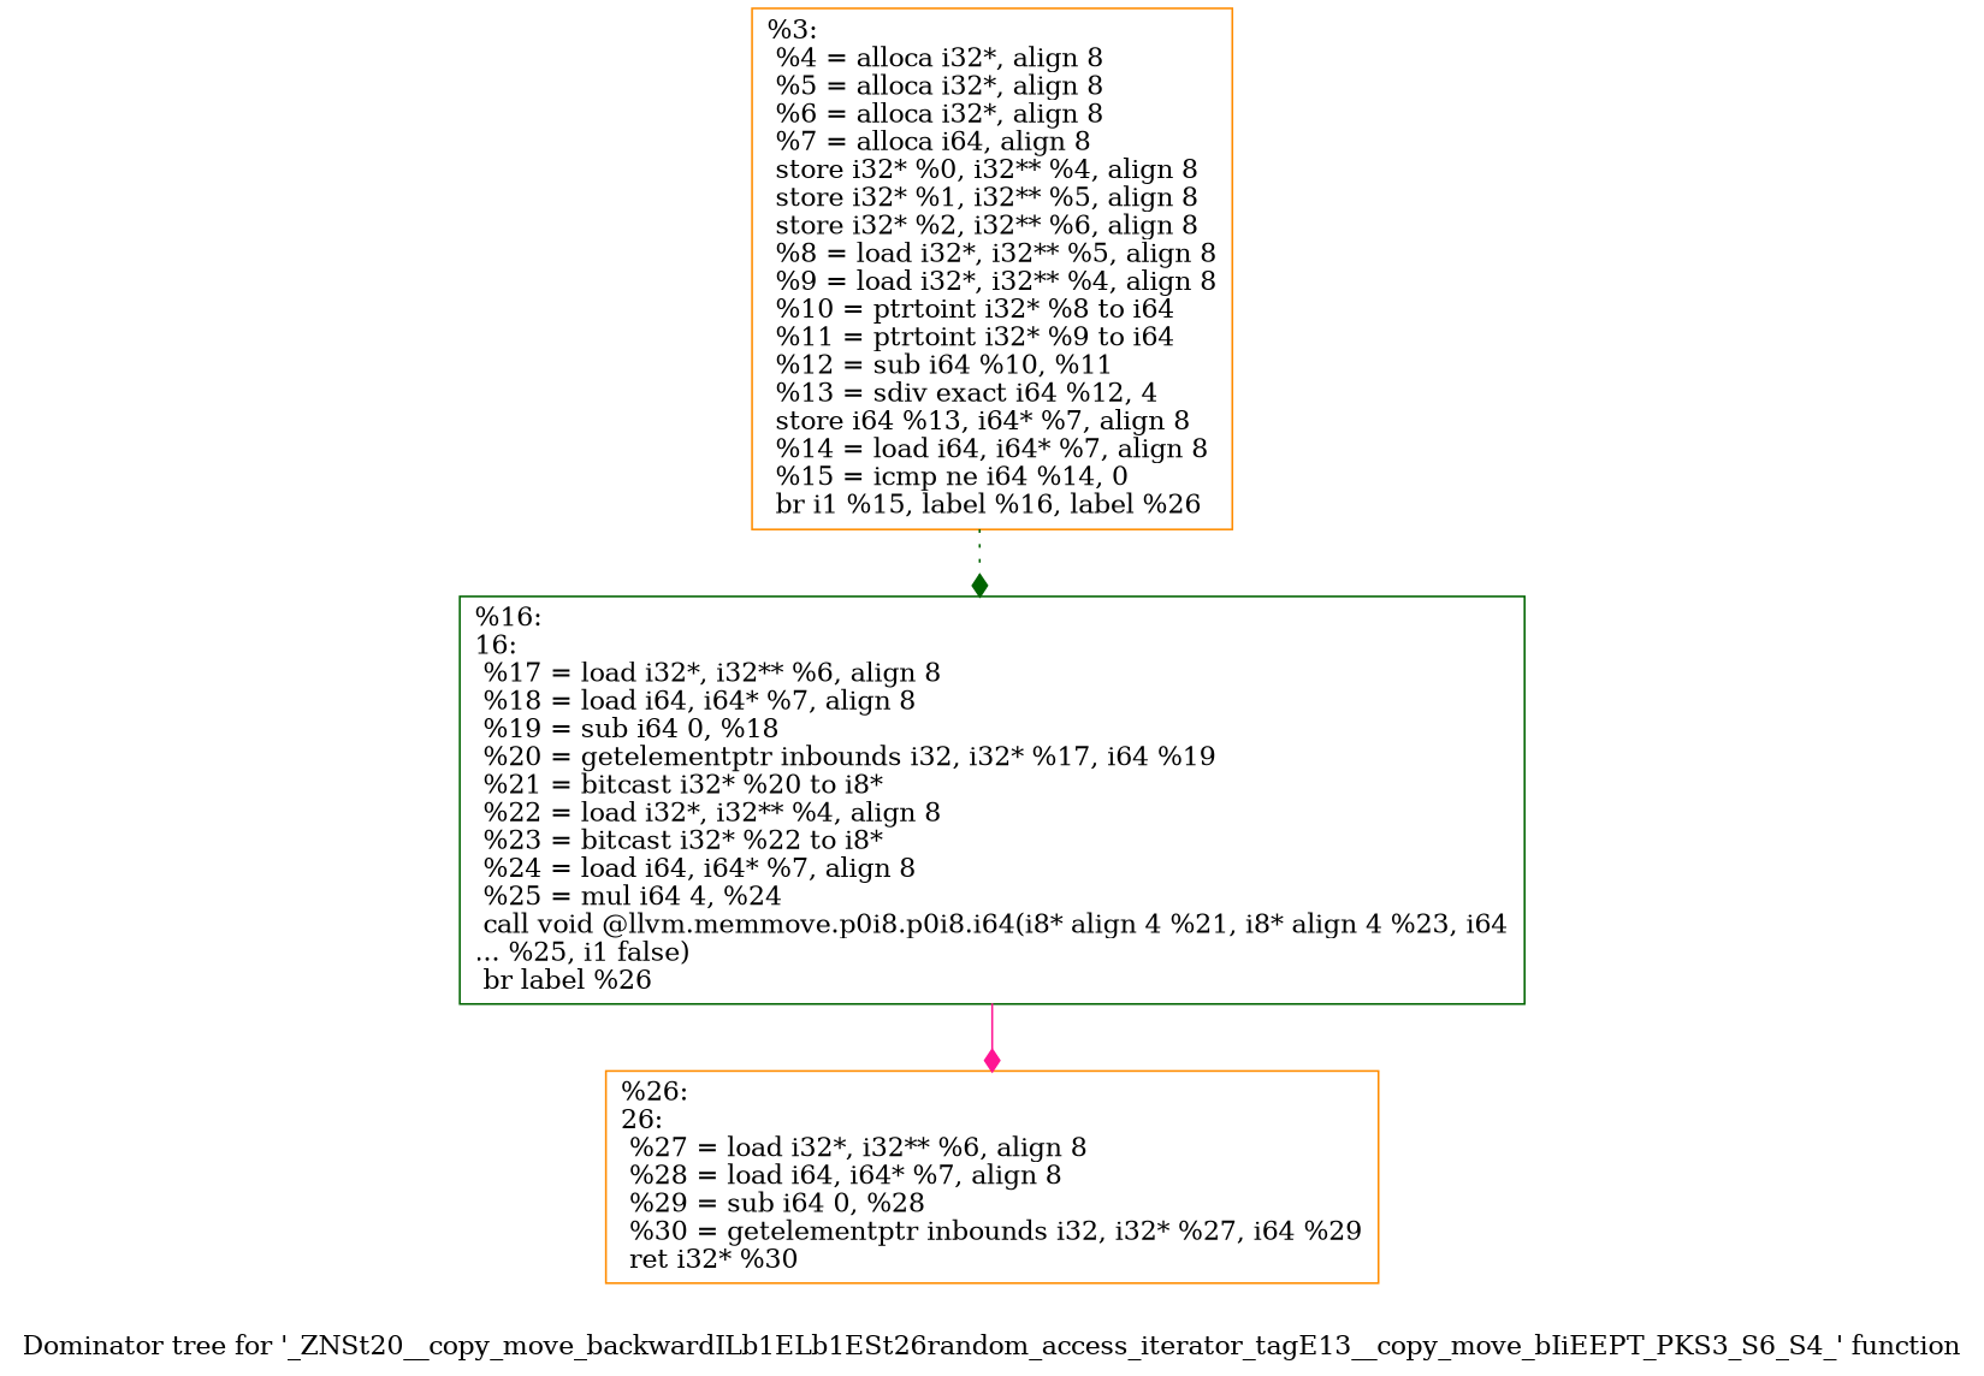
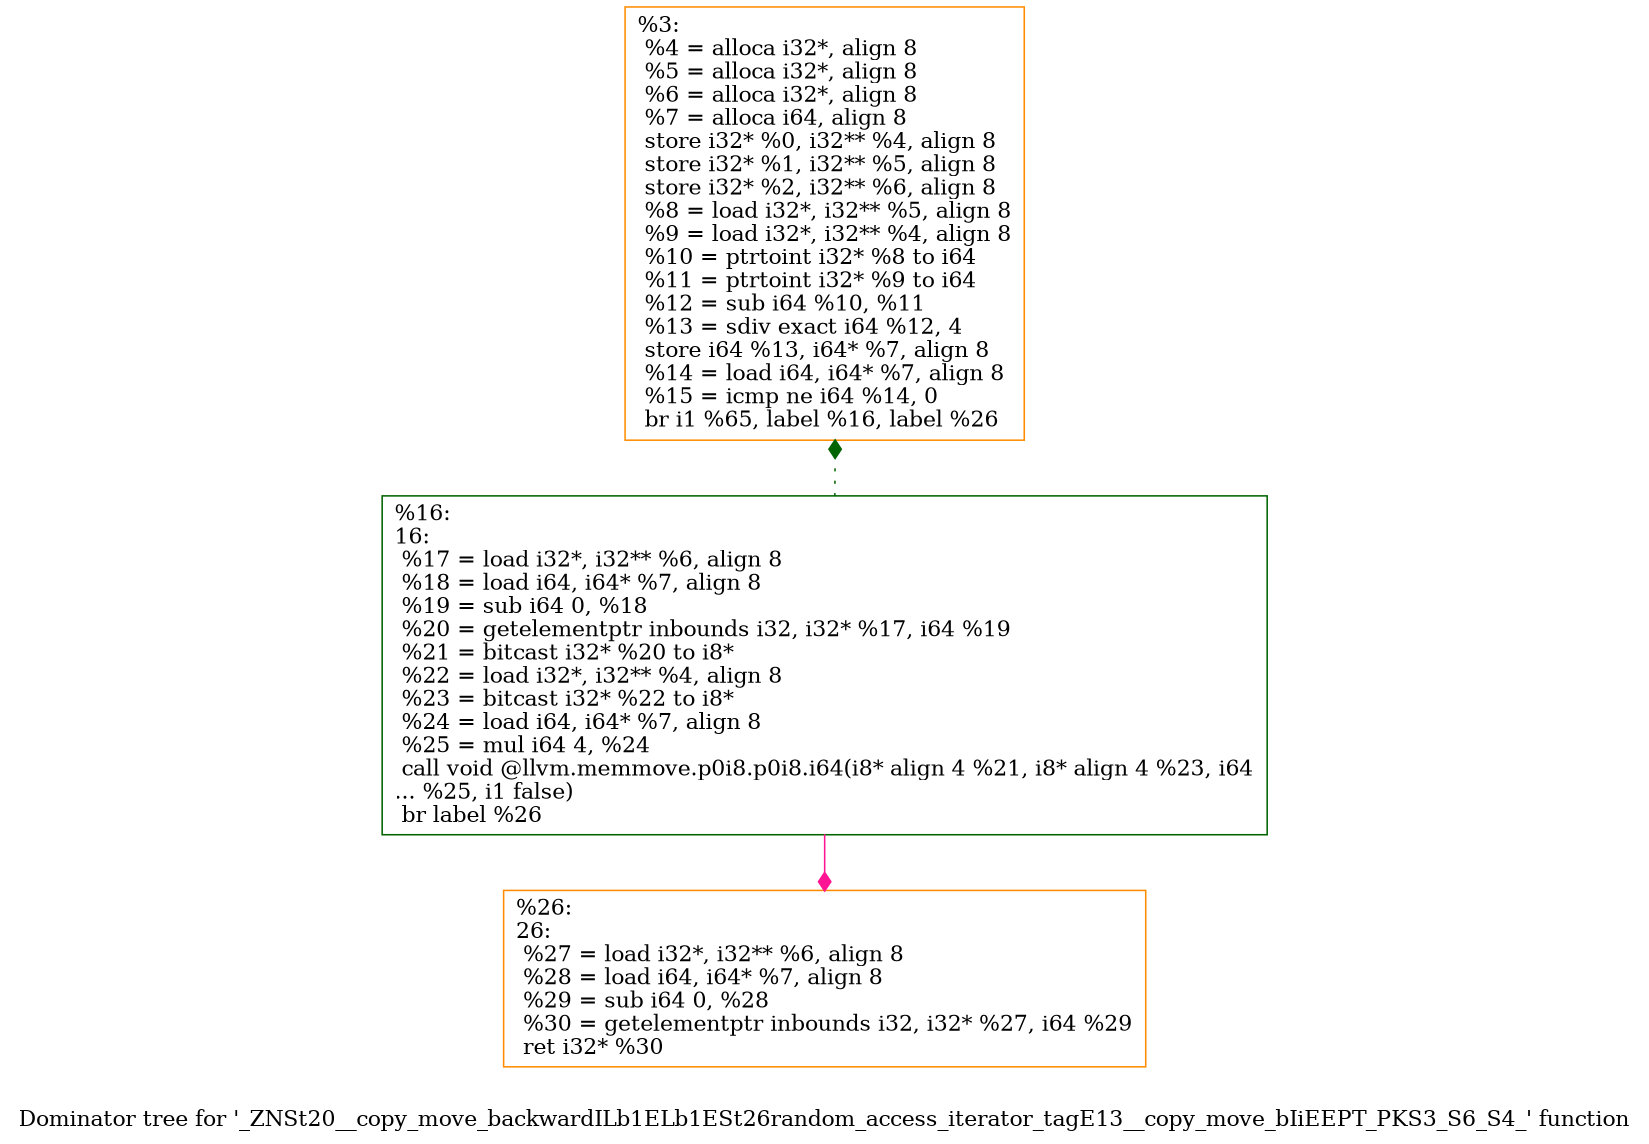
  digraph {
    label="Dominator tree for '_ZNSt20__copy_move_backwardILb1ELb1ESt26random_access_iterator_tagE13__copy_move_bIiEEPT_PKS3_S6_S4_' function"
    node [color=darkorange shape=record]
    edge [arrowhead=diamond]
-   n1 [label="{%3:\l  %4 = alloca i32*, align 8\l  %5 = alloca i32*, align 8\l  %6 = alloca i32*, align 8\l  %7 = alloca i64, align 8\l  store i32* %0, i32** %4, align 8\l  store i32* %1, i32** %5, align 8\l  store i32* %2, i32** %6, align 8\l  %8 = load i32*, i32** %5, align 8\l  %9 = load i32*, i32** %4, align 8\l  %10 = ptrtoint i32* %8 to i64\l  %11 = ptrtoint i32* %9 to i64\l  %12 = sub i64 %10, %11\l  %13 = sdiv exact i64 %12, 4\l  store i64 %13, i64* %7, align 8\l  %14 = load i64, i64* %7, align 8\l  %15 = icmp ne i64 %14, 0\l  br i1 %15, label %16, label %26\l}"]
+   n1 [label="{%3:\l  %4 = alloca i32*, align 8\l  %5 = alloca i32*, align 8\l  %6 = alloca i32*, align 8\l  %7 = alloca i64, align 8\l  store i32* %0, i32** %4, align 8\l  store i32* %1, i32** %5, align 8\l  store i32* %2, i32** %6, align 8\l  %8 = load i32*, i32** %5, align 8\l  %9 = load i32*, i32** %4, align 8\l  %10 = ptrtoint i32* %8 to i64\l  %11 = ptrtoint i32* %9 to i64\l  %12 = sub i64 %10, %11\l  %13 = sdiv exact i64 %12, 4\l  store i64 %13, i64* %7, align 8\l  %14 = load i64, i64* %7, align 8\l  %15 = icmp ne i64 %14, 0\l  br i1 %65, label %16, label %26\l}"]
    n2 [color=darkgreen label="{%16:\l16:                                               \l  %17 = load i32*, i32** %6, align 8\l  %18 = load i64, i64* %7, align 8\l  %19 = sub i64 0, %18\l  %20 = getelementptr inbounds i32, i32* %17, i64 %19\l  %21 = bitcast i32* %20 to i8*\l  %22 = load i32*, i32** %4, align 8\l  %23 = bitcast i32* %22 to i8*\l  %24 = load i64, i64* %7, align 8\l  %25 = mul i64 4, %24\l  call void @llvm.memmove.p0i8.p0i8.i64(i8* align 4 %21, i8* align 4 %23, i64\l... %25, i1 false)\l  br label %26\l}"]
    n3 [label="{%26:\l26:                                               \l  %27 = load i32*, i32** %6, align 8\l  %28 = load i64, i64* %7, align 8\l  %29 = sub i64 0, %28\l  %30 = getelementptr inbounds i32, i32* %27, i64 %29\l  ret i32* %30\l}"]
-   n1 -> n2 [color=darkgreen style=dotted]
+   n2 -> n1 [color=darkgreen style=dotted]
    n2 -> n3 [color=deeppink style=solid]
  }
